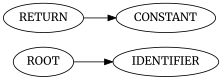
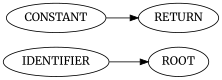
  strict digraph {
    fontname=Merriweather
    rankdir=LR
    node [fontname=Merriweather]
    edge [fontname=Merriweather]
    n1 [label=ROOT]
    n2 [label=IDENTIFIER]
    n3 [label=RETURN]
    n4 [label=CONSTANT]
-   n1 -> n2
-   n3 -> n4
+   n2 -> n1
+   n4 -> n3
  }
